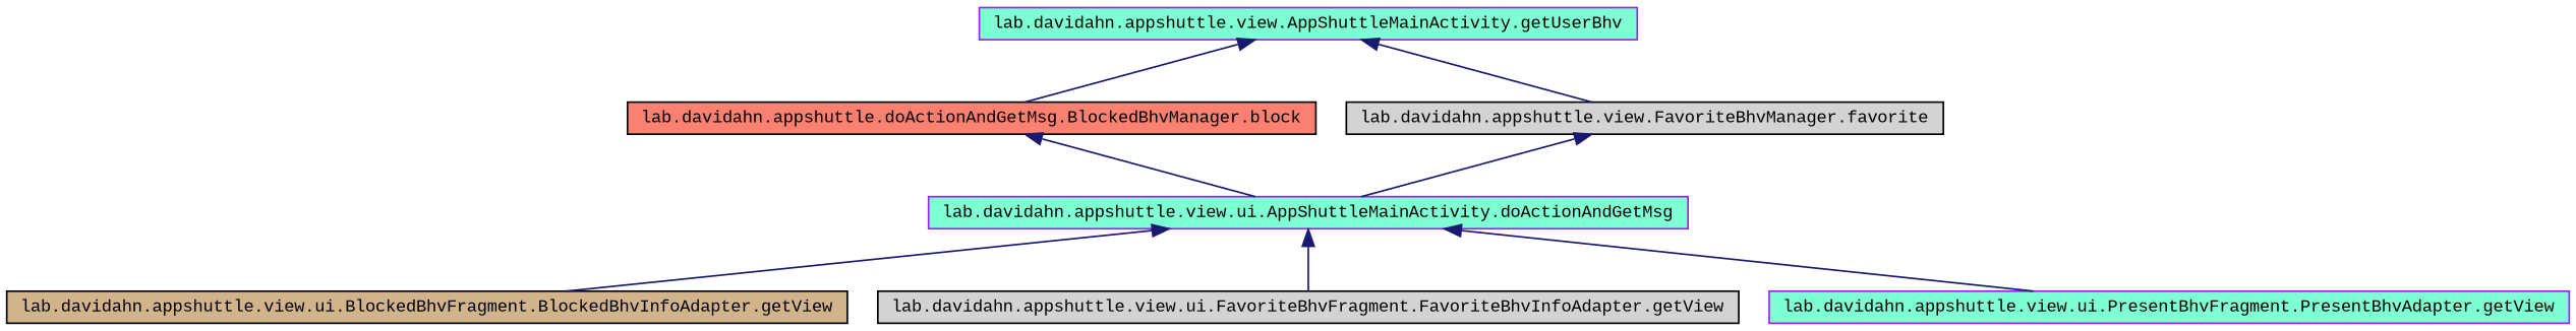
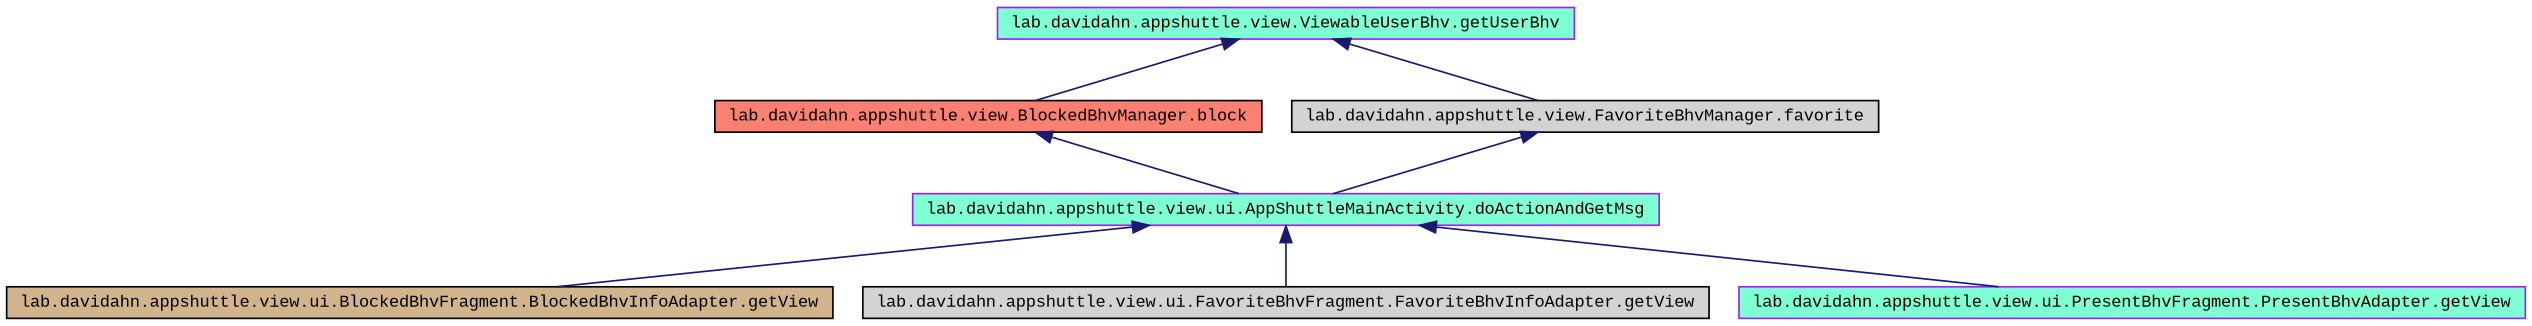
  digraph {
    fontname="Liberation Mono"
    rankdir=TB
    node [color=black fillcolor=aquamarine fontname="Liberation Mono" fontsize=10 shape=record style=filled]
    edge [color=midnightblue dir=back fontname="Liberation Mono" fontsize=10 labelfontname=Helvetica labelfontsize=10 style=solid]
-   n1 [color=purple fontcolor=black height=0.2 label="lab.davidahn.appshuttle.view.AppShuttleMainActivity.getUserBhv" width=0.4]
-   n2 [fillcolor=salmon height=0.2 label="lab.davidahn.appshuttle.doActionAndGetMsg.BlockedBhvManager.block" width=0.4]
+   n1 [color=purple fontcolor=black height=0.2 label="lab.davidahn.appshuttle.view.ViewableUserBhv.getUserBhv" width=0.4]
+   n2 [fillcolor=salmon height=0.2 label="lab.davidahn.appshuttle.view.BlockedBhvManager.block" width=0.4]
    n3 [fillcolor=lightgrey height=0.2 label="lab.davidahn.appshuttle.view.FavoriteBhvManager.favorite" width=0.4]
    n4 [color=purple height=0.2 label="lab.davidahn.appshuttle.view.ui.AppShuttleMainActivity.doActionAndGetMsg" width=0.4]
    n5 [fillcolor=tan height=0.2 label="lab.davidahn.appshuttle.view.ui.BlockedBhvFragment.BlockedBhvInfoAdapter.getView" width=0.4]
    n6 [fillcolor=lightgrey height=0.2 label="lab.davidahn.appshuttle.view.ui.FavoriteBhvFragment.FavoriteBhvInfoAdapter.getView" width=0.4]
    n7 [color=purple height=0.2 label="lab.davidahn.appshuttle.view.ui.PresentBhvFragment.PresentBhvAdapter.getView" width=0.4]
    n1 -> n2
    n1 -> n3
    n2 -> n4
    n3 -> n4
    n4 -> n5
    n4 -> n6
    n4 -> n7
  }
